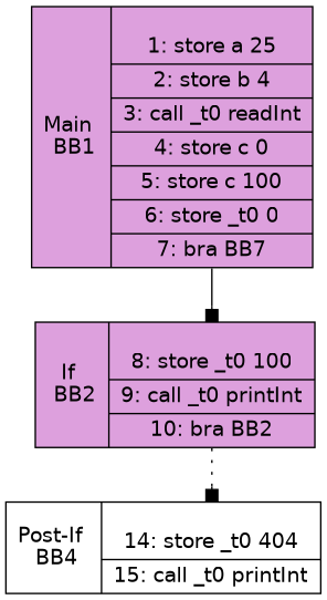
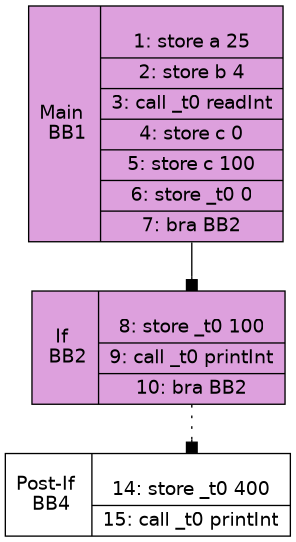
  digraph {
    fontname="DejaVu Sans"
    node [fillcolor=plum fontname="DejaVu Sans" shape=record style=filled]
    edge [arrowhead=box fontname="DejaVu Sans" headport=entry tailport=exit]
-   n1 [label="<B> Main \n BB1 | {<entry>\n	1: store a 25\n|	2: store b 4\n|	3: call _t0 readInt\n|	4: store c 0\n|	5: store c 100\n|	6: store _t0 0\n|<exit>	7: bra BB7\n}"]
+   n1 [label="<B> Main \n BB1 | {<entry>\n	1: store a 25\n|	2: store b 4\n|	3: call _t0 readInt\n|	4: store c 0\n|	5: store c 100\n|	6: store _t0 0\n|<exit>	7: bra BB2\n}"]
    n2 [label="<B> If \n BB2 | {<entry>\n	8: store _t0 100\n|	9: call _t0 printInt\n|<exit>	10: bra BB2\n}"]
-   n3 [fillcolor=white label="<B> Post-If \n BB4 | {<entry>\n	14: store _t0 404\n|<exit>	15: call _t0 printInt\n}"]
+   n3 [fillcolor=white label="<B> Post-If \n BB4 | {<entry>\n	14: store _t0 400\n|<exit>	15: call _t0 printInt\n}"]
    n1 -> n2 [style=solid]
    n2 -> n3 [style=dotted]
  }
